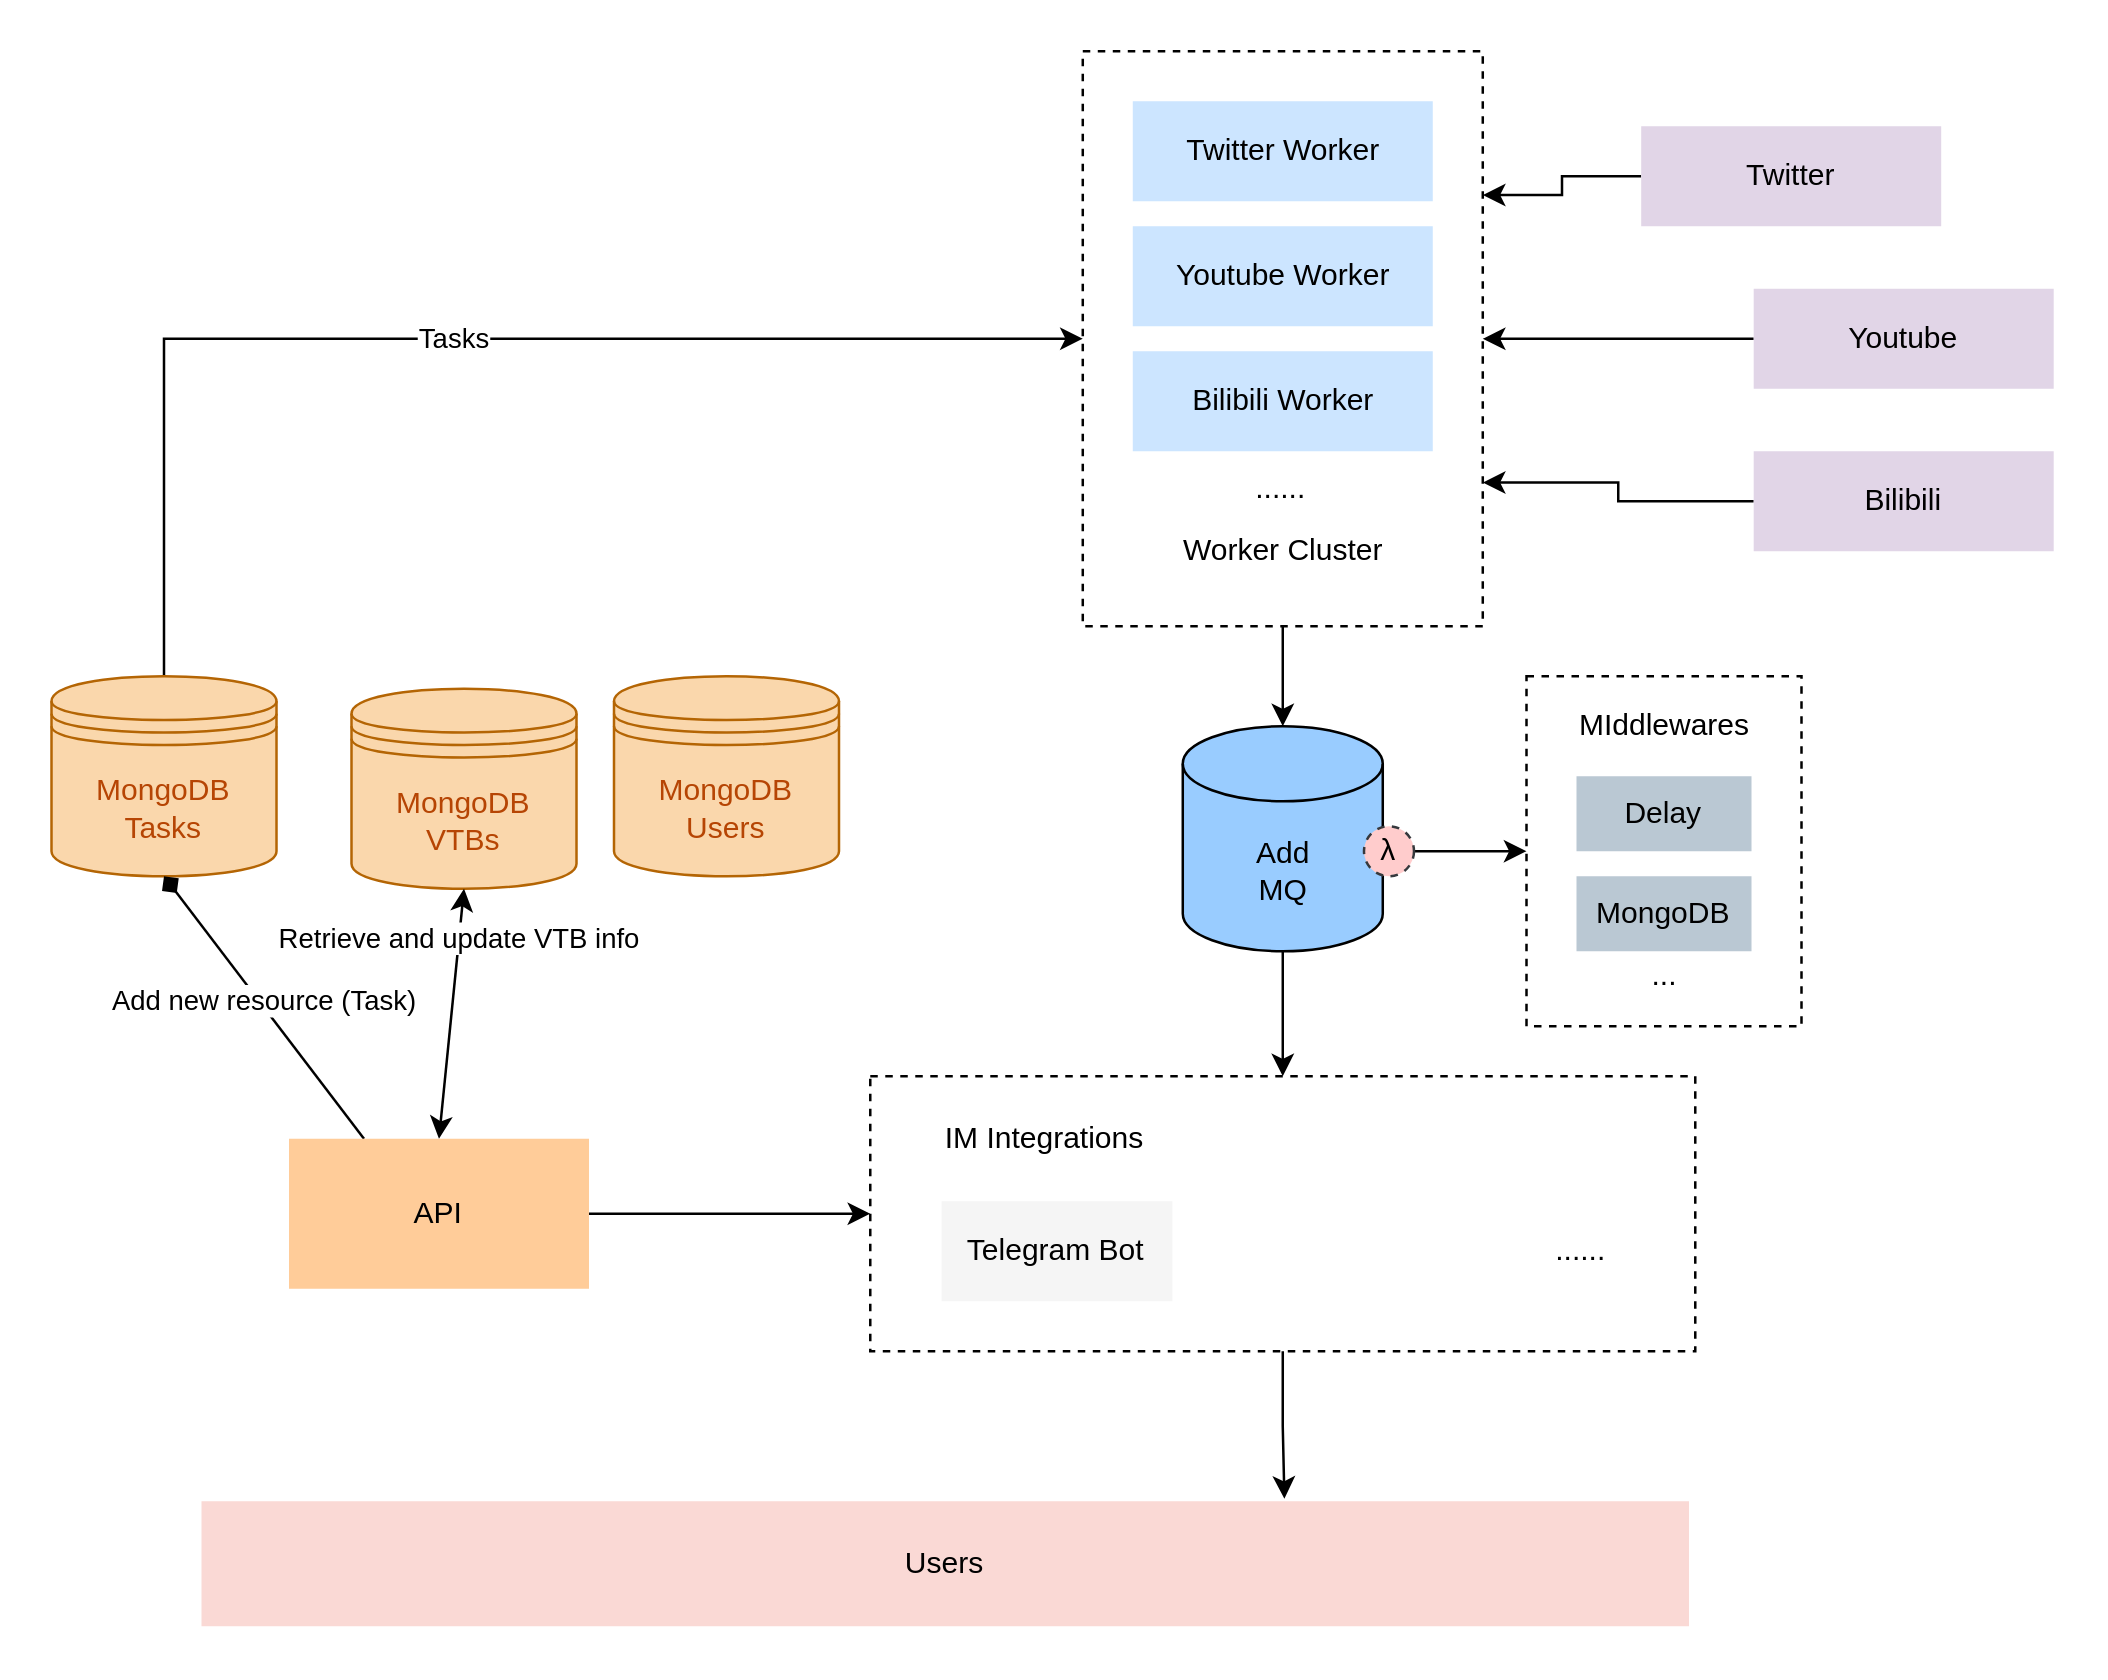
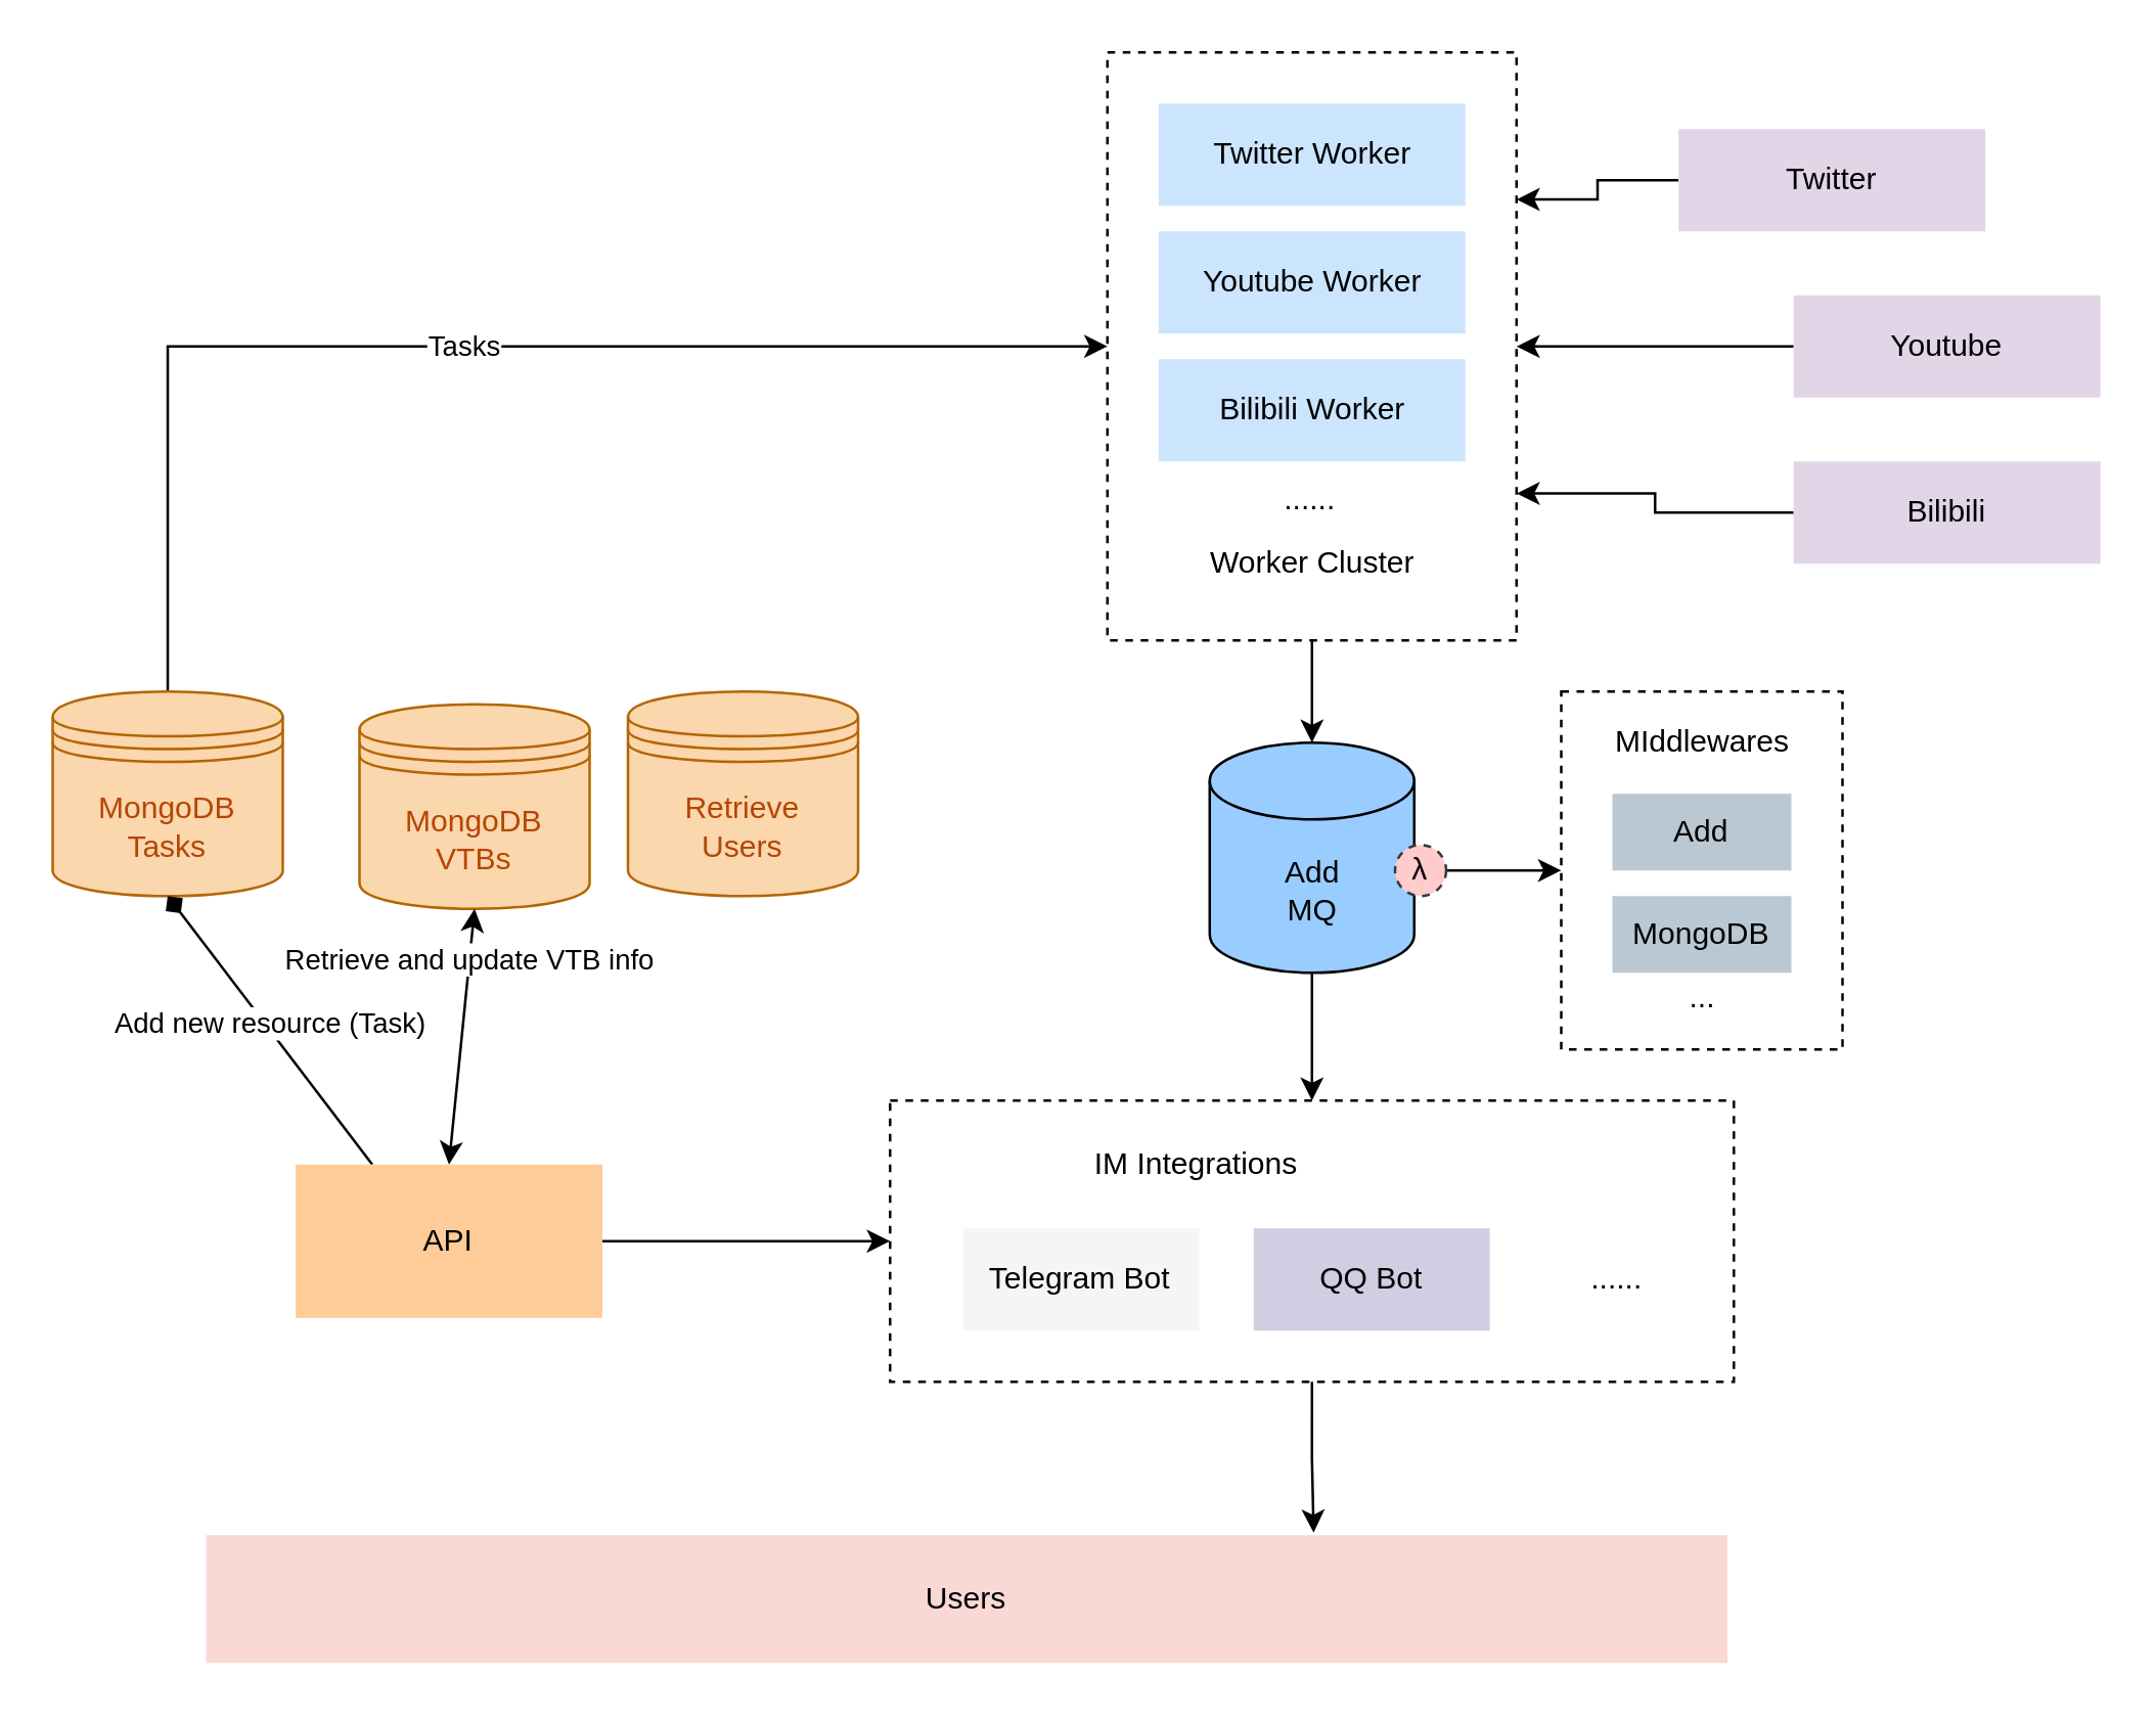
  <mxCell id="0" />
  <mxCell id="1" parent="0" />
  <mxCell id="2" style="edgeStyle=orthogonalEdgeStyle;rounded=0;orthogonalLoop=1;jettySize=auto;html=1;exitX=0;exitY=0.5;exitDx=0;exitDy=0;entryX=1;entryY=0.25;entryDx=0;entryDy=0;strokeColor=#000000;" parent="1" source="3" target="27" edge="1"><mxGeometry relative="1" as="geometry" /></mxCell>
  <mxCell id="3" value="Twitter" style="rounded=0;whiteSpace=wrap;html=1;fillColor=#e1d5e7;strokeColor=none;fontColor=#000000;" parent="1" vertex="1"><mxGeometry x="655.88" y="50" width="120" height="40" as="geometry" /></mxCell>
  <mxCell id="4" style="edgeStyle=orthogonalEdgeStyle;rounded=0;orthogonalLoop=1;jettySize=auto;html=1;exitX=0;exitY=0.5;exitDx=0;exitDy=0;entryX=1;entryY=0.5;entryDx=0;entryDy=0;strokeColor=#000000;" parent="1" source="5" target="27" edge="1"><mxGeometry relative="1" as="geometry" /></mxCell>
  <mxCell id="5" value="Youtube" style="rounded=0;whiteSpace=wrap;html=1;fillColor=#e1d5e7;strokeColor=none;fontColor=#000000;" parent="1" vertex="1"><mxGeometry x="700.88" y="115" width="120" height="40" as="geometry" /></mxCell>
  <mxCell id="6" style="edgeStyle=orthogonalEdgeStyle;rounded=0;orthogonalLoop=1;jettySize=auto;html=1;exitX=0;exitY=0.5;exitDx=0;exitDy=0;entryX=1;entryY=0.75;entryDx=0;entryDy=0;strokeColor=#000000;" parent="1" source="7" target="27" edge="1"><mxGeometry relative="1" as="geometry" /></mxCell>
  <mxCell id="7" value="Bilibili" style="rounded=0;whiteSpace=wrap;html=1;fillColor=#e1d5e7;strokeColor=none;fontColor=#000000;" parent="1" vertex="1"><mxGeometry x="700.88" y="180" width="120" height="40" as="geometry" /></mxCell>
  <mxCell id="8" style="edgeStyle=none;html=1;entryX=0.5;entryY=0;entryDx=0;entryDy=0;exitX=0.5;exitY=1;exitDx=0;exitDy=0;exitPerimeter=0;strokeColor=#000000;" parent="1" source="39" target="34" edge="1"><mxGeometry relative="1" as="geometry"><mxPoint x="512.506" y="380" as="sourcePoint" /></mxGeometry></mxCell>
  <mxCell id="9" style="edgeStyle=none;html=1;exitX=0.5;exitY=1;exitDx=0;exitDy=0;entryX=0.5;entryY=0;entryDx=0;entryDy=0;entryPerimeter=0;strokeColor=#000000;" parent="1" source="27" target="39" edge="1"><mxGeometry relative="1" as="geometry"><mxPoint x="512.51" y="300" as="targetPoint" /></mxGeometry></mxCell>
  <mxCell id="10" value="Tasks" style="edgeStyle=orthogonalEdgeStyle;rounded=0;orthogonalLoop=1;jettySize=auto;html=1;exitX=0.5;exitY=0;exitDx=0;exitDy=0;exitPerimeter=0;entryX=0;entryY=0.5;entryDx=0;entryDy=0;strokeColor=#000000;fontColor=#000000;labelBackgroundColor=#FFFFFF;" parent="1" source="11" target="27" edge="1"><mxGeometry relative="1" as="geometry" /></mxCell>
  <mxCell id="11" value="MongoDB&lt;br&gt;Tasks" style="shape=datastore;whiteSpace=wrap;html=1;boundedLbl=1;backgroundOutline=1;size=15;fillColor=#fad7ac;strokeColor=#b46504;fontColor=#B64504;align=center;" parent="1" vertex="1"><mxGeometry x="20" y="270" width="90" height="80" as="geometry" /></mxCell>
  <mxCell id="12" value="MongoDB&lt;br&gt;VTBs" style="shape=datastore;whiteSpace=wrap;html=1;boundedLbl=1;backgroundOutline=1;size=15;fillColor=#fad7ac;strokeColor=#b46504;fontColor=#B64504;" parent="1" vertex="1"><mxGeometry x="140" y="275" width="90" height="80" as="geometry" /></mxCell>
  <mxCell id="13" style="edgeStyle=none;html=1;exitX=1;exitY=0.5;exitDx=0;exitDy=0;entryX=0;entryY=0.5;entryDx=0;entryDy=0;strokeColor=#000000;" parent="1" source="15" target="34" edge="1"><mxGeometry relative="1" as="geometry" /></mxCell>
  <mxCell id="14" value="Add new resource (Task)" style="edgeStyle=none;html=1;exitX=0.25;exitY=0;exitDx=0;exitDy=0;entryX=0.5;entryY=1;entryDx=0;entryDy=0;entryPerimeter=0;strokeColor=#000000;fontColor=#000000;labelBackgroundColor=#FFFFFF;endArrow=diamond;" parent="1" source="15" target="11" edge="1"><mxGeometry x="0.03" y="-2" relative="1" as="geometry"><mxPoint as="offset" /></mxGeometry></mxCell>
  <mxCell id="15" value="API" style="rounded=0;whiteSpace=wrap;html=1;fillColor=#ffcc99;strokeColor=none;fontColor=#000000;" parent="1" vertex="1"><mxGeometry x="115" y="455" width="120" height="60" as="geometry" /></mxCell>
  <mxCell id="16" value="Users" style="rounded=0;whiteSpace=wrap;html=1;fillColor=#fad9d5;strokeColor=none;fontColor=#000000;" parent="1" vertex="1"><mxGeometry x="80" y="600" width="595" height="50" as="geometry" /></mxCell>
- <mxCell id="17" value="MongoDB&lt;br&gt;Users" style="shape=datastore;whiteSpace=wrap;html=1;boundedLbl=1;backgroundOutline=1;size=15;fillColor=#fad7ac;strokeColor=#b46504;fontColor=#B64504;" parent="1" vertex="1"><mxGeometry x="245" y="270" width="90" height="80" as="geometry" /></mxCell>
+ <mxCell id="17" value="Retrieve&lt;br&gt;Users" style="shape=datastore;whiteSpace=wrap;html=1;boundedLbl=1;backgroundOutline=1;size=15;fillColor=#fad7ac;strokeColor=#b46504;fontColor=#B64504;" parent="1" vertex="1"><mxGeometry x="245" y="270" width="90" height="80" as="geometry" /></mxCell>
  <mxCell id="18" value="" style="endArrow=classic;startArrow=classic;html=1;entryX=0.5;entryY=1;entryDx=0;entryDy=0;entryPerimeter=0;exitX=0.5;exitY=0;exitDx=0;exitDy=0;strokeColor=#000000;" parent="1" source="15" target="12" edge="1"><mxGeometry width="50" height="50" relative="1" as="geometry"><mxPoint x="375" y="410" as="sourcePoint" /><mxPoint x="425" y="360" as="targetPoint" /></mxGeometry></mxCell>
  <mxCell id="19" value="Retrieve and update VTB info" style="edgeLabel;html=1;align=center;verticalAlign=middle;resizable=0;points=[];fontColor=#000000;labelBackgroundColor=#FFFFFF;" parent="18" vertex="1" connectable="0"><mxGeometry x="0.619" y="1" relative="1" as="geometry"><mxPoint as="offset" /></mxGeometry></mxCell>
  <mxCell id="20" value="" style="group" parent="1" vertex="1" connectable="0"><mxGeometry x="610" y="270" width="110" height="140" as="geometry" /></mxCell>
  <mxCell id="21" value="" style="rounded=0;whiteSpace=wrap;html=1;dashed=1;fillColor=none;strokeColor=#000000;" parent="20" vertex="1"><mxGeometry width="110" height="140" as="geometry" /></mxCell>
  <mxCell id="22" value="MongoDB" style="rounded=0;whiteSpace=wrap;html=1;fillColor=#bac8d3;strokeColor=none;fontColor=#000000;" parent="20" vertex="1"><mxGeometry x="20" y="80" width="70" height="30" as="geometry" /></mxCell>
  <mxCell id="23" value="MIddlewares" style="text;html=1;align=center;verticalAlign=middle;resizable=0;points=[];autosize=1;strokeColor=none;fillColor=none;fontColor=#000000;" parent="20" vertex="1"><mxGeometry x="15" y="10" width="80" height="20" as="geometry" /></mxCell>
  <mxCell id="24" value="..." style="text;html=1;align=center;verticalAlign=middle;resizable=0;points=[];autosize=1;strokeColor=none;fillColor=none;" parent="20" vertex="1"><mxGeometry x="40" y="110" width="30" height="20" as="geometry" /></mxCell>
- <mxCell id="25" value="Delay" style="rounded=0;whiteSpace=wrap;html=1;fillColor=#bac8d3;strokeColor=none;fontColor=#000000;" parent="20" vertex="1"><mxGeometry x="20" y="40" width="70" height="30" as="geometry" /></mxCell>
+ <mxCell id="25" value="Add" style="rounded=0;whiteSpace=wrap;html=1;fillColor=#bac8d3;strokeColor=none;fontColor=#000000;" parent="20" vertex="1"><mxGeometry x="20" y="40" width="70" height="30" as="geometry" /></mxCell>
  <mxCell id="26" value="" style="group;fontColor=#000000;" parent="1" vertex="1" connectable="0"><mxGeometry x="432.51" y="20" width="160" height="230" as="geometry" /></mxCell>
  <mxCell id="27" value="" style="rounded=0;whiteSpace=wrap;html=1;dashed=1;fillColor=none;strokeColor=#000000;" parent="26" vertex="1"><mxGeometry width="160" height="230" as="geometry" /></mxCell>
  <mxCell id="28" value="Twitter Worker" style="rounded=0;whiteSpace=wrap;html=1;fillColor=#cce5ff;strokeColor=none;fontColor=#000000;" parent="26" vertex="1"><mxGeometry x="20" y="20" width="120" height="40" as="geometry" /></mxCell>
  <mxCell id="29" value="Youtube Worker" style="rounded=0;whiteSpace=wrap;html=1;fillColor=#cce5ff;strokeColor=none;fontColor=#000000;" parent="26" vertex="1"><mxGeometry x="20" y="70" width="120" height="40" as="geometry" /></mxCell>
  <mxCell id="30" value="Bilibili Worker" style="rounded=0;whiteSpace=wrap;html=1;fillColor=#cce5ff;strokeColor=none;fontColor=#000000;" parent="26" vertex="1"><mxGeometry x="20" y="120" width="120" height="40" as="geometry" /></mxCell>
  <mxCell id="31" value="Worker Cluster" style="text;html=1;strokeColor=none;fillColor=none;align=center;verticalAlign=middle;whiteSpace=wrap;rounded=0;direction=south;fontColor=#000000;" parent="26" vertex="1"><mxGeometry x="20.16" y="180" width="119.67" height="40" as="geometry" /></mxCell>
  <mxCell id="32" value="......" style="text;html=1;strokeColor=none;fillColor=none;align=center;verticalAlign=middle;whiteSpace=wrap;rounded=0;fontColor=#000000;" parent="26" vertex="1"><mxGeometry x="55.818" y="160" width="48.35" height="30" as="geometry" /></mxCell>
  <mxCell id="33" value="" style="group" parent="1" vertex="1" connectable="0"><mxGeometry x="347.51" y="430" width="330" height="110" as="geometry" /></mxCell>
  <mxCell id="34" value="" style="rounded=0;whiteSpace=wrap;html=1;dashed=1;fillColor=none;strokeColor=#000000;" parent="33" vertex="1"><mxGeometry width="330" height="110" as="geometry" /></mxCell>
  <mxCell id="35" value="Telegram Bot" style="rounded=0;whiteSpace=wrap;html=1;fillColor=#f5f5f5;strokeColor=none;fontColor=#000000;" parent="33" vertex="1"><mxGeometry x="28.53" y="50" width="92.34" height="40" as="geometry" /></mxCell>
+ <mxCell id="36" value="QQ Bot" style="rounded=0;whiteSpace=wrap;html=1;fillColor=#d0cee2;strokeColor=none;fontColor=#000000;" parent="33" vertex="1"><mxGeometry x="142.21" y="50" width="92.34" height="40" as="geometry" /></mxCell>
  <mxCell id="37" value="......" style="text;html=1;strokeColor=none;fillColor=none;align=center;verticalAlign=middle;whiteSpace=wrap;rounded=0;fontColor=#000000;" parent="33" vertex="1"><mxGeometry x="260.878" y="55" width="48.35" height="30" as="geometry" /></mxCell>
- <mxCell id="38" value="IM Integrations" style="text;html=1;strokeColor=none;fillColor=none;align=center;verticalAlign=middle;whiteSpace=wrap;rounded=0;fontColor=#000000;" parent="33" vertex="1"><mxGeometry x="28.53" y="10" width="82.5" height="30" as="geometry" /></mxCell>
+ <mxCell id="38" value="IM Integrations" style="text;html=1;strokeColor=none;fillColor=none;align=center;verticalAlign=middle;whiteSpace=wrap;rounded=0;fontColor=#000000;" parent="33" vertex="1"><mxGeometry x="78.53" y="10" width="82.5" height="30" as="geometry" /></mxCell>
  <mxCell id="39" value="Add&lt;br&gt;MQ" style="shape=cylinder3;whiteSpace=wrap;html=1;boundedLbl=1;backgroundOutline=1;size=15;rounded=0;fontColor=#000000;strokeColor=#000000;fillColor=#99CCFF;" parent="1" vertex="1"><mxGeometry x="472.51" y="290" width="80" height="90" as="geometry" /></mxCell>
  <mxCell id="40" style="edgeStyle=orthogonalEdgeStyle;rounded=0;orthogonalLoop=1;jettySize=auto;html=1;exitX=1;exitY=0.5;exitDx=0;exitDy=0;fontFamily=Helvetica;fontSize=12;fontColor=#000000;strokeColor=#000000;" parent="1" source="41" target="21" edge="1"><mxGeometry relative="1" as="geometry" /></mxCell>
  <mxCell id="41" value="λ" style="ellipse;whiteSpace=wrap;html=1;rounded=0;dashed=1;strokeColor=#36393d;fillColor=#ffcccc;align=center;fontColor=#000000;" parent="1" vertex="1"><mxGeometry x="545" y="330" width="20" height="20" as="geometry" /></mxCell>
  <mxCell id="42" style="edgeStyle=orthogonalEdgeStyle;rounded=0;orthogonalLoop=1;jettySize=auto;html=1;exitX=0.5;exitY=1;exitDx=0;exitDy=0;entryX=0.728;entryY=-0.02;entryDx=0;entryDy=0;entryPerimeter=0;labelBackgroundColor=none;fontColor=#000000;strokeColor=#000000;" edge="1" parent="1" source="34" target="16"><mxGeometry relative="1" as="geometry" /></mxCell>
